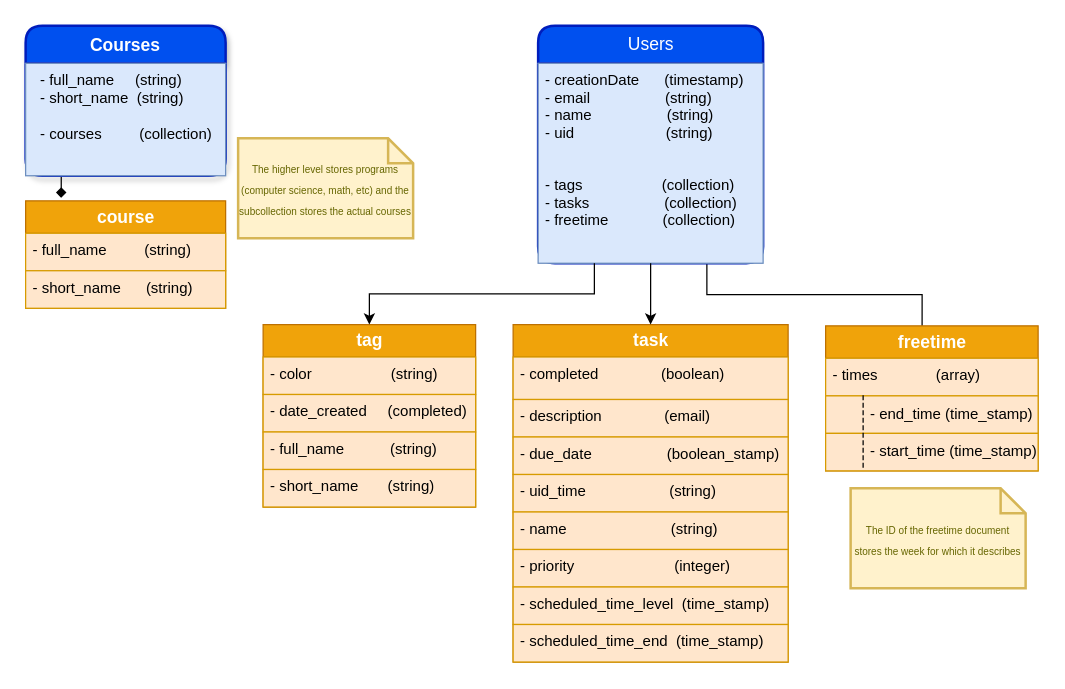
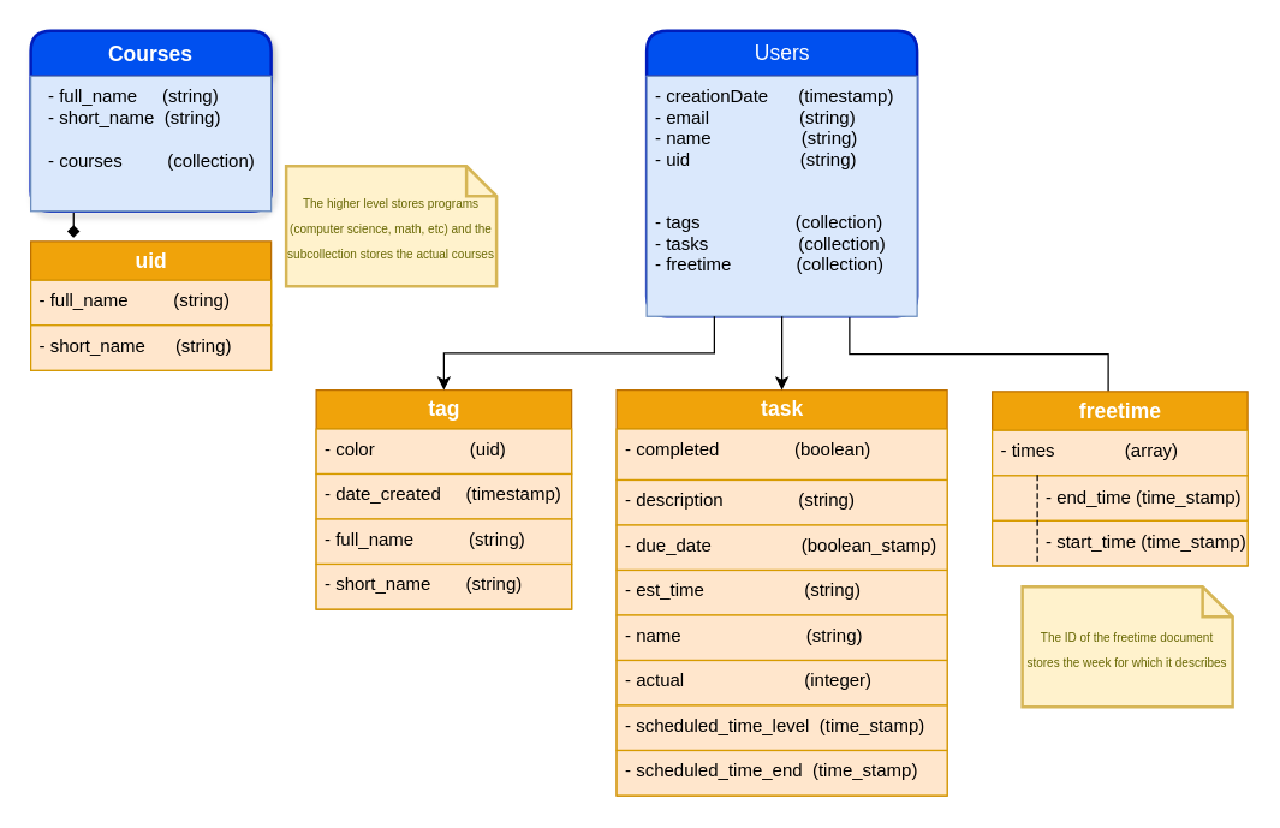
  <mxCell id="0" />
  <mxCell id="1" parent="0" />
  <mxCell id="2" style="edgeStyle=orthogonalEdgeStyle;rounded=0;orthogonalLoop=1;jettySize=auto;html=1;exitX=0.25;exitY=1;exitDx=0;exitDy=0;entryX=0.178;entryY=-0.027;entryDx=0;entryDy=0;entryPerimeter=0;endArrow=diamond;" parent="1" source="3" target="5" edge="1"><mxGeometry relative="1" as="geometry" /></mxCell>
  <mxCell id="3" value="Courses" style="swimlane;childLayout=stackLayout;horizontal=1;startSize=30;horizontalStack=0;rounded=1;fontSize=14;fontStyle=1;strokeWidth=2;resizeParent=0;resizeLast=1;shadow=1;dashed=0;align=center;fillColor=#0050ef;strokeColor=#001DBC;fontColor=#ffffff;glass=0;sketch=0;" parent="1" vertex="1"><mxGeometry x="20" y="20" width="160" height="120" as="geometry" /></mxCell>
  <mxCell id="4" value="- full_name&amp;nbsp; &amp;nbsp; &amp;nbsp;(string)&lt;br&gt;- short_name&amp;nbsp; (string)&lt;br&gt;&lt;br&gt;- courses&amp;nbsp; &amp;nbsp; &amp;nbsp; &amp;nbsp; &amp;nbsp;(collection)" style="align=left;strokeColor=#6c8ebf;fillColor=#dae8fc;spacingLeft=10;fontSize=12;verticalAlign=top;resizable=0;rotatable=0;part=1;fontStyle=0;html=1;rounded=0;sketch=0;glass=0;shadow=0;" parent="3" vertex="1"><mxGeometry y="30" width="160" height="90" as="geometry" /></mxCell>
- <mxCell id="5" value="course" style="swimlane;fontStyle=1;childLayout=stackLayout;horizontal=1;startSize=26;horizontalStack=0;resizeParent=1;resizeParentMax=0;resizeLast=0;collapsible=1;marginBottom=0;align=center;fontSize=14;rounded=0;shadow=0;glass=0;sketch=0;html=1;fillColor=#f0a30a;strokeColor=#BD7000;fontColor=#ffffff;" parent="1" vertex="1"><mxGeometry x="20" y="160" width="160" height="86" as="geometry" /></mxCell>
+ <mxCell id="5" value="uid" style="swimlane;fontStyle=1;childLayout=stackLayout;horizontal=1;startSize=26;horizontalStack=0;resizeParent=1;resizeParentMax=0;resizeLast=0;collapsible=1;marginBottom=0;align=center;fontSize=14;rounded=0;shadow=0;glass=0;sketch=0;html=1;fillColor=#f0a30a;strokeColor=#BD7000;fontColor=#ffffff;" parent="1" vertex="1"><mxGeometry x="20" y="160" width="160" height="86" as="geometry" /></mxCell>
  <mxCell id="6" value="- full_name         (string)" style="text;strokeColor=#d79b00;fillColor=#ffe6cc;spacingLeft=4;spacingRight=4;overflow=hidden;rotatable=0;points=[[0,0.5],[1,0.5]];portConstraint=eastwest;fontSize=12;" parent="5" vertex="1"><mxGeometry y="26" width="160" height="30" as="geometry" /></mxCell>
  <mxCell id="7" value="- short_name      (string)" style="text;strokeColor=#d79b00;fillColor=#ffe6cc;spacingLeft=4;spacingRight=4;overflow=hidden;rotatable=0;points=[[0,0.5],[1,0.5]];portConstraint=eastwest;fontSize=12;" parent="5" vertex="1"><mxGeometry y="56" width="160" height="30" as="geometry" /></mxCell>
  <mxCell id="8" style="edgeStyle=orthogonalEdgeStyle;rounded=0;orthogonalLoop=1;jettySize=auto;html=1;exitX=0.75;exitY=1;exitDx=0;exitDy=0;entryX=0.454;entryY=0.006;entryDx=0;entryDy=0;entryPerimeter=0;endArrow=none;" parent="1" source="9" target="25" edge="1"><mxGeometry relative="1" as="geometry" /></mxCell>
  <mxCell id="9" value="Users" style="swimlane;childLayout=stackLayout;horizontal=1;startSize=30;horizontalStack=0;rounded=1;fontSize=14;fontStyle=0;strokeWidth=2;resizeParent=0;resizeLast=1;shadow=0;dashed=0;align=center;glass=0;sketch=0;html=1;fillColor=#0050ef;strokeColor=#001DBC;fontColor=#ffffff;" parent="1" vertex="1"><mxGeometry x="430" y="20" width="180" height="190" as="geometry" /></mxCell>
  <mxCell id="10" value="- creationDate      (timestamp)&#10;- email                  (string)&#10;- name                  (string)&#10;- uid                      (string)&#10;&#10;&#10;- tags                   (collection)&#10;- tasks                  (collection)&#10;- freetime             (collection)" style="align=left;strokeColor=#6c8ebf;fillColor=#dae8fc;spacingLeft=4;fontSize=12;verticalAlign=top;resizable=0;rotatable=0;part=1;" parent="9" vertex="1"><mxGeometry y="30" width="180" height="160" as="geometry" /></mxCell>
  <mxCell id="11" value="tag" style="swimlane;fontStyle=1;childLayout=stackLayout;horizontal=1;startSize=26;horizontalStack=0;resizeParent=1;resizeParentMax=0;resizeLast=0;collapsible=1;marginBottom=0;align=center;fontSize=14;rounded=0;shadow=0;glass=0;sketch=0;html=1;fillColor=#f0a30a;strokeColor=#BD7000;fontColor=#ffffff;" parent="1" vertex="1"><mxGeometry x="210" y="259" width="170" height="146" as="geometry" /></mxCell>
- <mxCell id="12" value="- color                   (string)" style="text;strokeColor=#d79b00;fillColor=#ffe6cc;spacingLeft=4;spacingRight=4;overflow=hidden;rotatable=0;points=[[0,0.5],[1,0.5]];portConstraint=eastwest;fontSize=12;" parent="11" vertex="1"><mxGeometry y="26" width="170" height="30" as="geometry" /></mxCell>
- <mxCell id="13" value="- date_created     (completed)" style="text;strokeColor=#d79b00;fillColor=#ffe6cc;spacingLeft=4;spacingRight=4;overflow=hidden;rotatable=0;points=[[0,0.5],[1,0.5]];portConstraint=eastwest;fontSize=12;" parent="11" vertex="1"><mxGeometry y="56" width="170" height="30" as="geometry" /></mxCell>
+ <mxCell id="12" value="- color                   (uid)" style="text;strokeColor=#d79b00;fillColor=#ffe6cc;spacingLeft=4;spacingRight=4;overflow=hidden;rotatable=0;points=[[0,0.5],[1,0.5]];portConstraint=eastwest;fontSize=12;" parent="11" vertex="1"><mxGeometry y="26" width="170" height="30" as="geometry" /></mxCell>
+ <mxCell id="13" value="- date_created     (timestamp)" style="text;strokeColor=#d79b00;fillColor=#ffe6cc;spacingLeft=4;spacingRight=4;overflow=hidden;rotatable=0;points=[[0,0.5],[1,0.5]];portConstraint=eastwest;fontSize=12;" parent="11" vertex="1"><mxGeometry y="56" width="170" height="30" as="geometry" /></mxCell>
  <mxCell id="14" value="- full_name           (string)" style="text;strokeColor=#d79b00;fillColor=#ffe6cc;spacingLeft=4;spacingRight=4;overflow=hidden;rotatable=0;points=[[0,0.5],[1,0.5]];portConstraint=eastwest;fontSize=12;" parent="11" vertex="1"><mxGeometry y="86" width="170" height="30" as="geometry" /></mxCell>
  <mxCell id="15" value="- short_name&amp;nbsp; &amp;nbsp; &amp;nbsp; &amp;nbsp;(string)" style="text;strokeColor=#d79b00;fillColor=#ffe6cc;spacingLeft=4;spacingRight=4;overflow=hidden;rotatable=0;points=[[0,0.5],[1,0.5]];portConstraint=eastwest;fontSize=12;rounded=0;shadow=0;glass=0;sketch=0;html=1;" parent="11" vertex="1"><mxGeometry y="116" width="170" height="30" as="geometry" /></mxCell>
  <mxCell id="16" value="task" style="swimlane;fontStyle=1;childLayout=stackLayout;horizontal=1;startSize=26;horizontalStack=0;resizeParent=1;resizeParentMax=0;resizeLast=0;collapsible=1;marginBottom=0;align=center;fontSize=14;rounded=0;shadow=0;glass=0;sketch=0;html=1;fillColor=#f0a30a;strokeColor=#BD7000;fontColor=#ffffff;" parent="1" vertex="1"><mxGeometry x="410" y="259" width="220" height="270" as="geometry" /></mxCell>
  <mxCell id="17" value="- completed               (boolean)" style="text;strokeColor=#d79b00;fillColor=#ffe6cc;spacingLeft=4;spacingRight=4;overflow=hidden;rotatable=0;points=[[0,0.5],[1,0.5]];portConstraint=eastwest;fontSize=12;" parent="16" vertex="1"><mxGeometry y="26" width="220" height="34" as="geometry" /></mxCell>
- <mxCell id="18" value="- description               (email)" style="text;strokeColor=#d79b00;fillColor=#ffe6cc;spacingLeft=4;spacingRight=4;overflow=hidden;rotatable=0;points=[[0,0.5],[1,0.5]];portConstraint=eastwest;fontSize=12;" parent="16" vertex="1"><mxGeometry y="60" width="220" height="30" as="geometry" /></mxCell>
+ <mxCell id="18" value="- description               (string)" style="text;strokeColor=#d79b00;fillColor=#ffe6cc;spacingLeft=4;spacingRight=4;overflow=hidden;rotatable=0;points=[[0,0.5],[1,0.5]];portConstraint=eastwest;fontSize=12;" parent="16" vertex="1"><mxGeometry y="60" width="220" height="30" as="geometry" /></mxCell>
  <mxCell id="19" value="- due_date&amp;nbsp; &amp;nbsp; &amp;nbsp; &amp;nbsp; &amp;nbsp; &amp;nbsp; &amp;nbsp; &amp;nbsp; &amp;nbsp; (boolean_stamp)" style="text;strokeColor=#d79b00;fillColor=#ffe6cc;spacingLeft=4;spacingRight=4;overflow=hidden;rotatable=0;points=[[0,0.5],[1,0.5]];portConstraint=eastwest;fontSize=12;rounded=0;shadow=0;glass=0;sketch=0;html=1;" parent="16" vertex="1"><mxGeometry y="90" width="220" height="30" as="geometry" /></mxCell>
- <mxCell id="20" value="- uid_time&amp;nbsp; &amp;nbsp; &amp;nbsp; &amp;nbsp; &amp;nbsp; &amp;nbsp; &amp;nbsp; &amp;nbsp; &amp;nbsp; &amp;nbsp; (string)" style="text;strokeColor=#d79b00;fillColor=#ffe6cc;spacingLeft=4;spacingRight=4;overflow=hidden;rotatable=0;points=[[0,0.5],[1,0.5]];portConstraint=eastwest;fontSize=12;rounded=0;shadow=0;glass=0;sketch=0;html=1;" parent="16" vertex="1"><mxGeometry y="120" width="220" height="30" as="geometry" /></mxCell>
+ <mxCell id="20" value="- est_time&amp;nbsp; &amp;nbsp; &amp;nbsp; &amp;nbsp; &amp;nbsp; &amp;nbsp; &amp;nbsp; &amp;nbsp; &amp;nbsp; &amp;nbsp; (string)" style="text;strokeColor=#d79b00;fillColor=#ffe6cc;spacingLeft=4;spacingRight=4;overflow=hidden;rotatable=0;points=[[0,0.5],[1,0.5]];portConstraint=eastwest;fontSize=12;rounded=0;shadow=0;glass=0;sketch=0;html=1;" parent="16" vertex="1"><mxGeometry y="120" width="220" height="30" as="geometry" /></mxCell>
  <mxCell id="21" value="- name                         (string)" style="text;strokeColor=#d79b00;fillColor=#ffe6cc;spacingLeft=4;spacingRight=4;overflow=hidden;rotatable=0;points=[[0,0.5],[1,0.5]];portConstraint=eastwest;fontSize=12;" parent="16" vertex="1"><mxGeometry y="150" width="220" height="30" as="geometry" /></mxCell>
- <mxCell id="22" value="- priority&amp;nbsp; &amp;nbsp; &amp;nbsp; &amp;nbsp; &amp;nbsp; &amp;nbsp; &amp;nbsp; &amp;nbsp; &amp;nbsp; &amp;nbsp; &amp;nbsp; &amp;nbsp; (integer)" style="text;strokeColor=#d79b00;fillColor=#ffe6cc;spacingLeft=4;spacingRight=4;overflow=hidden;rotatable=0;points=[[0,0.5],[1,0.5]];portConstraint=eastwest;fontSize=12;rounded=0;shadow=0;glass=0;sketch=0;html=1;" parent="16" vertex="1"><mxGeometry y="180" width="220" height="30" as="geometry" /></mxCell>
+ <mxCell id="22" value="- actual&amp;nbsp; &amp;nbsp; &amp;nbsp; &amp;nbsp; &amp;nbsp; &amp;nbsp; &amp;nbsp; &amp;nbsp; &amp;nbsp; &amp;nbsp; &amp;nbsp; &amp;nbsp; (integer)" style="text;strokeColor=#d79b00;fillColor=#ffe6cc;spacingLeft=4;spacingRight=4;overflow=hidden;rotatable=0;points=[[0,0.5],[1,0.5]];portConstraint=eastwest;fontSize=12;rounded=0;shadow=0;glass=0;sketch=0;html=1;" parent="16" vertex="1"><mxGeometry y="180" width="220" height="30" as="geometry" /></mxCell>
  <mxCell id="23" value="- scheduled_time_level&amp;nbsp; (time_stamp)" style="text;strokeColor=#d79b00;fillColor=#ffe6cc;spacingLeft=4;spacingRight=4;overflow=hidden;rotatable=0;points=[[0,0.5],[1,0.5]];portConstraint=eastwest;fontSize=12;rounded=0;shadow=0;glass=0;sketch=0;html=1;" parent="16" vertex="1"><mxGeometry y="210" width="220" height="30" as="geometry" /></mxCell>
  <mxCell id="24" value="- scheduled_time_end&amp;nbsp; (time_stamp)" style="text;strokeColor=#d79b00;fillColor=#ffe6cc;spacingLeft=4;spacingRight=4;overflow=hidden;rotatable=0;points=[[0,0.5],[1,0.5]];portConstraint=eastwest;fontSize=12;rounded=0;shadow=0;glass=0;sketch=0;html=1;" parent="16" vertex="1"><mxGeometry y="240" width="220" height="30" as="geometry" /></mxCell>
  <mxCell id="25" value="freetime" style="swimlane;fontStyle=1;childLayout=stackLayout;horizontal=1;startSize=26;horizontalStack=0;resizeParent=1;resizeParentMax=0;resizeLast=0;collapsible=1;marginBottom=0;align=center;fontSize=14;rounded=0;shadow=0;glass=0;sketch=0;html=1;fillColor=#f0a30a;strokeColor=#BD7000;fontColor=#ffffff;" parent="1" vertex="1"><mxGeometry x="660" y="260" width="170" height="116" as="geometry" /></mxCell>
  <mxCell id="26" value="- times&amp;nbsp; &amp;nbsp; &amp;nbsp; &amp;nbsp; &amp;nbsp; &amp;nbsp; &amp;nbsp; (array)" style="text;strokeColor=#d79b00;fillColor=#ffe6cc;spacingLeft=4;spacingRight=4;overflow=hidden;rotatable=0;points=[[0,0.5],[1,0.5]];portConstraint=eastwest;fontSize=12;rounded=0;shadow=0;glass=0;sketch=0;html=1;" parent="25" vertex="1"><mxGeometry y="26" width="170" height="30" as="geometry" /></mxCell>
  <mxCell id="27" value="- end_time (time_stamp)" style="shape=partialRectangle;fillColor=#ffe6cc;align=left;verticalAlign=middle;strokeColor=#d79b00;spacingLeft=34;rotatable=0;points=[[0,0.5],[1,0.5]];portConstraint=eastwest;dropTarget=0;rounded=0;shadow=0;glass=0;sketch=0;html=1;" parent="25" vertex="1"><mxGeometry y="56" width="170" height="30" as="geometry" /></mxCell>
  <mxCell id="28" value="" style="shape=partialRectangle;top=0;left=0;bottom=0;fillColor=none;stokeWidth=1;dashed=1;align=left;verticalAlign=middle;spacingLeft=4;spacingRight=4;overflow=hidden;rotatable=0;points=[];portConstraint=eastwest;part=1;" parent="27" vertex="1" connectable="0"><mxGeometry width="30" height="30" as="geometry" /></mxCell>
  <mxCell id="29" value="- start_time (time_stamp)" style="shape=partialRectangle;fillColor=#ffe6cc;align=left;verticalAlign=middle;strokeColor=#d79b00;spacingLeft=34;rotatable=0;points=[[0,0.5],[1,0.5]];portConstraint=eastwest;dropTarget=0;rounded=0;shadow=0;glass=0;sketch=0;html=1;" parent="25" vertex="1"><mxGeometry y="86" width="170" height="30" as="geometry" /></mxCell>
  <mxCell id="30" value="" style="shape=partialRectangle;top=0;left=0;bottom=0;fillColor=none;stokeWidth=1;dashed=1;align=left;verticalAlign=middle;spacingLeft=4;spacingRight=4;overflow=hidden;rotatable=0;points=[];portConstraint=eastwest;part=1;" parent="29" vertex="1" connectable="0"><mxGeometry width="30" height="30" as="geometry" /></mxCell>
  <mxCell id="31" style="edgeStyle=orthogonalEdgeStyle;rounded=0;orthogonalLoop=1;jettySize=auto;html=1;exitX=0.25;exitY=1;exitDx=0;exitDy=0;entryX=0.5;entryY=0;entryDx=0;entryDy=0;" parent="1" source="10" target="11" edge="1"><mxGeometry relative="1" as="geometry" /></mxCell>
  <mxCell id="32" style="edgeStyle=orthogonalEdgeStyle;rounded=0;orthogonalLoop=1;jettySize=auto;html=1;exitX=0.5;exitY=1;exitDx=0;exitDy=0;" parent="1" source="10" target="16" edge="1"><mxGeometry relative="1" as="geometry" /></mxCell>
  <mxCell id="33" value="&lt;font style=&quot;font-size: 8px&quot;&gt;The higher level stores programs (computer science, math, etc) and the subcollection stores the actual courses&lt;/font&gt;" style="shape=note;strokeWidth=2;fontSize=14;size=20;whiteSpace=wrap;html=1;fillColor=#fff2cc;strokeColor=#d6b656;fontColor=#666600;" parent="1" vertex="1"><mxGeometry x="190" y="110" width="140" height="80" as="geometry" /></mxCell>
  <mxCell id="34" value="&lt;font style=&quot;font-size: 8px&quot;&gt;The ID of the freetime document stores the week for which it describes&lt;/font&gt;" style="shape=note;strokeWidth=2;fontSize=14;size=20;whiteSpace=wrap;html=1;fillColor=#fff2cc;strokeColor=#d6b656;fontColor=#666600;" vertex="1" parent="1"><mxGeometry x="680" y="390" width="140" height="80" as="geometry" /></mxCell>
